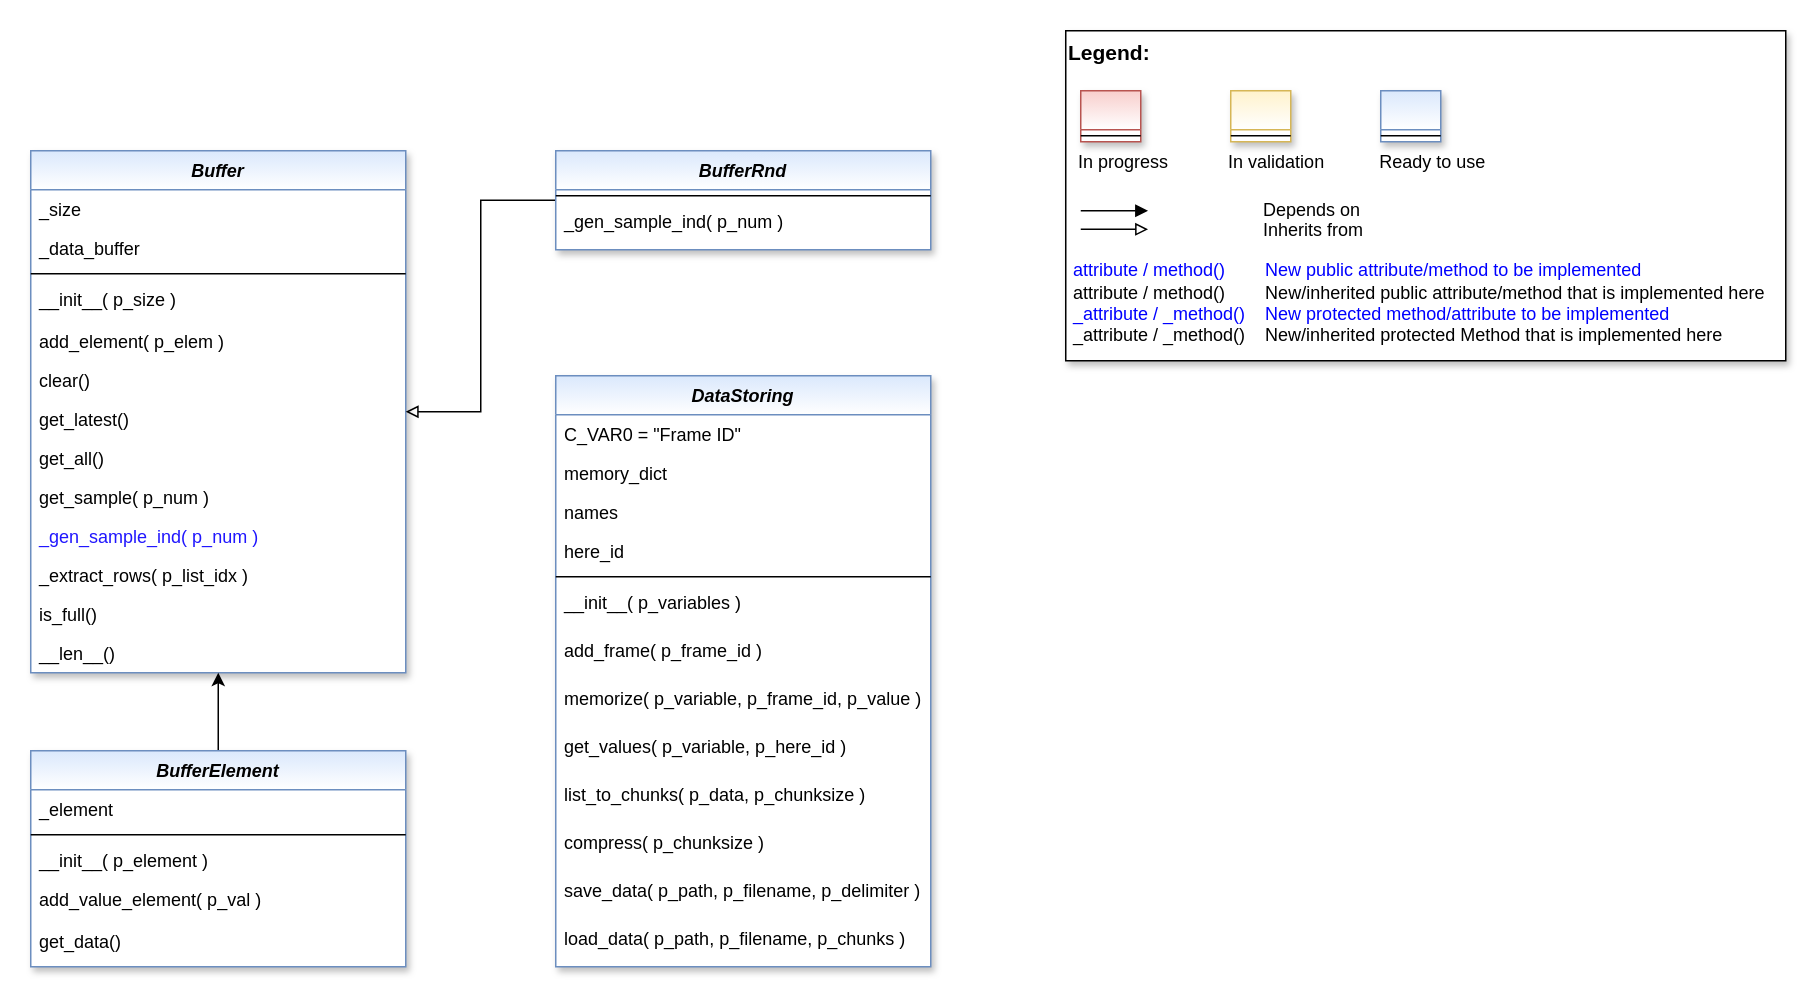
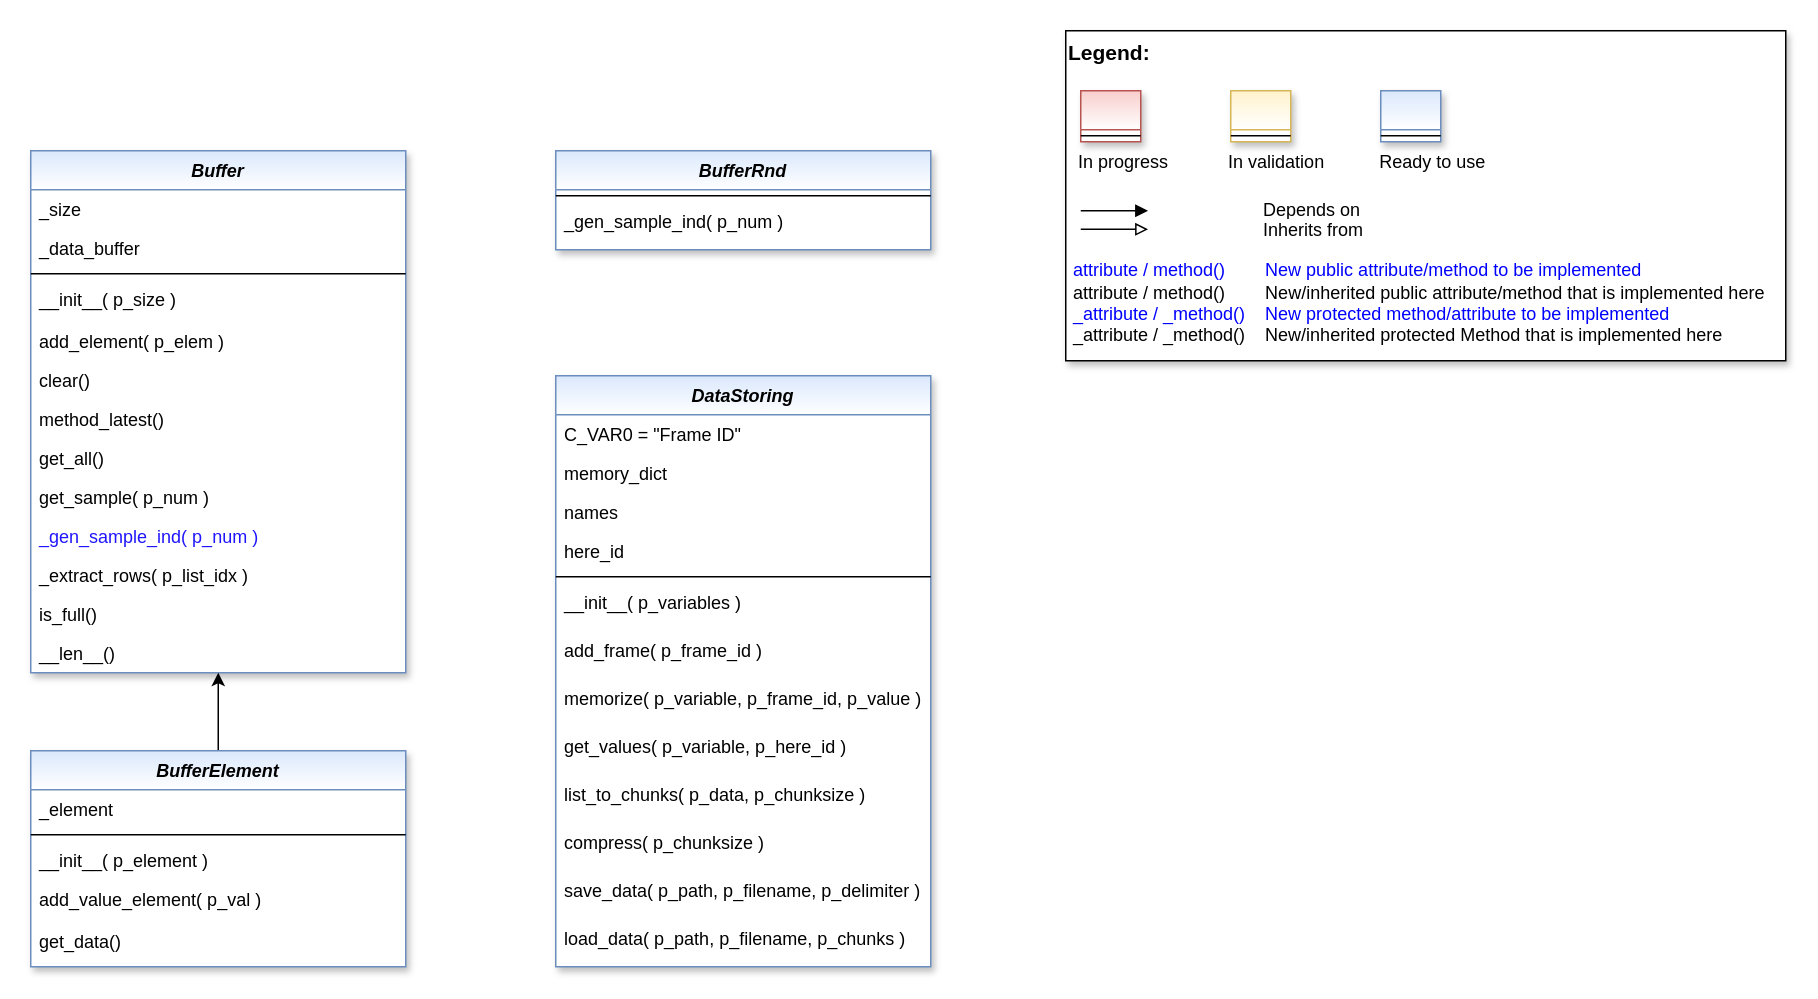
  <mxCell id="0" />
  <mxCell id="1" parent="0" />
  <mxCell id="2" value="DataStoring" style="swimlane;fontStyle=3;align=center;verticalAlign=top;childLayout=stackLayout;horizontal=1;startSize=26;horizontalStack=0;resizeParent=1;resizeLast=0;collapsible=1;marginBottom=0;rounded=0;shadow=1;strokeWidth=1;fillColor=#dae8fc;strokeColor=#6c8ebf;swimlaneFillColor=#ffffff;gradientColor=#ffffff;" parent="1" vertex="1"><mxGeometry x="370" y="250" width="250" height="394" as="geometry"><mxRectangle x="230" y="140" width="160" height="26" as="alternateBounds" /></mxGeometry></mxCell>
  <mxCell id="3" value="C_VAR0 = &quot;Frame ID&quot;" style="text;align=left;verticalAlign=top;spacingLeft=4;spacingRight=4;overflow=hidden;rotatable=0;points=[[0,0.5],[1,0.5]];portConstraint=eastwest;" parent="2" vertex="1"><mxGeometry y="26" width="250" height="26" as="geometry" /></mxCell>
  <mxCell id="4" value="memory_dict" style="text;align=left;verticalAlign=top;spacingLeft=4;spacingRight=4;overflow=hidden;rotatable=0;points=[[0,0.5],[1,0.5]];portConstraint=eastwest;" parent="2" vertex="1"><mxGeometry y="52" width="250" height="26" as="geometry" /></mxCell>
  <mxCell id="5" value="names" style="text;align=left;verticalAlign=top;spacingLeft=4;spacingRight=4;overflow=hidden;rotatable=0;points=[[0,0.5],[1,0.5]];portConstraint=eastwest;" parent="2" vertex="1"><mxGeometry y="78" width="250" height="26" as="geometry" /></mxCell>
  <mxCell id="6" value="here_id" style="text;align=left;verticalAlign=top;spacingLeft=4;spacingRight=4;overflow=hidden;rotatable=0;points=[[0,0.5],[1,0.5]];portConstraint=eastwest;" parent="2" vertex="1"><mxGeometry y="104" width="250" height="26" as="geometry" /></mxCell>
  <mxCell id="7" value="" style="line;html=1;strokeWidth=1;align=left;verticalAlign=middle;spacingTop=-1;spacingLeft=3;spacingRight=3;rotatable=0;labelPosition=right;points=[];portConstraint=eastwest;" parent="2" vertex="1"><mxGeometry y="130" width="250" height="8" as="geometry" /></mxCell>
  <mxCell id="8" value="__init__( p_variables )" style="text;align=left;verticalAlign=top;spacingLeft=4;spacingRight=4;overflow=hidden;rotatable=0;points=[[0,0.5],[1,0.5]];portConstraint=eastwest;fontColor=default;" parent="2" vertex="1"><mxGeometry y="138" width="250" height="32" as="geometry" /></mxCell>
  <mxCell id="9" value="add_frame( p_frame_id )" style="text;align=left;verticalAlign=top;spacingLeft=4;spacingRight=4;overflow=hidden;rotatable=0;points=[[0,0.5],[1,0.5]];portConstraint=eastwest;fontColor=default;" parent="2" vertex="1"><mxGeometry y="170" width="250" height="32" as="geometry" /></mxCell>
  <mxCell id="10" value="memorize( p_variable, p_frame_id, p_value )" style="text;align=left;verticalAlign=top;spacingLeft=4;spacingRight=4;overflow=hidden;rotatable=0;points=[[0,0.5],[1,0.5]];portConstraint=eastwest;fontColor=default;" parent="2" vertex="1"><mxGeometry y="202" width="250" height="32" as="geometry" /></mxCell>
  <mxCell id="11" value="get_values( p_variable, p_here_id )" style="text;align=left;verticalAlign=top;spacingLeft=4;spacingRight=4;overflow=hidden;rotatable=0;points=[[0,0.5],[1,0.5]];portConstraint=eastwest;fontColor=default;" parent="2" vertex="1"><mxGeometry y="234" width="250" height="32" as="geometry" /></mxCell>
  <mxCell id="12" value="list_to_chunks( p_data, p_chunksize )" style="text;align=left;verticalAlign=top;spacingLeft=4;spacingRight=4;overflow=hidden;rotatable=0;points=[[0,0.5],[1,0.5]];portConstraint=eastwest;fontColor=default;" parent="2" vertex="1"><mxGeometry y="266" width="250" height="32" as="geometry" /></mxCell>
  <mxCell id="13" value="compress( p_chunksize )" style="text;align=left;verticalAlign=top;spacingLeft=4;spacingRight=4;overflow=hidden;rotatable=0;points=[[0,0.5],[1,0.5]];portConstraint=eastwest;fontColor=default;" parent="2" vertex="1"><mxGeometry y="298" width="250" height="32" as="geometry" /></mxCell>
  <mxCell id="14" value="save_data( p_path, p_filename, p_delimiter )" style="text;align=left;verticalAlign=top;spacingLeft=4;spacingRight=4;overflow=hidden;rotatable=0;points=[[0,0.5],[1,0.5]];portConstraint=eastwest;fontColor=default;" parent="2" vertex="1"><mxGeometry y="330" width="250" height="32" as="geometry" /></mxCell>
  <mxCell id="15" value="load_data( p_path, p_filename, p_chunks )" style="text;align=left;verticalAlign=top;spacingLeft=4;spacingRight=4;overflow=hidden;rotatable=0;points=[[0,0.5],[1,0.5]];portConstraint=eastwest;fontColor=default;" parent="2" vertex="1"><mxGeometry y="362" width="250" height="32" as="geometry" /></mxCell>
  <mxCell id="16" value="Buffer" style="swimlane;fontStyle=3;align=center;verticalAlign=top;childLayout=stackLayout;horizontal=1;startSize=26;horizontalStack=0;resizeParent=1;resizeLast=0;collapsible=1;marginBottom=0;rounded=0;shadow=1;strokeWidth=1;fillColor=#dae8fc;strokeColor=#6c8ebf;glass=0;swimlaneFillColor=#ffffff;gradientColor=#ffffff;" parent="1" vertex="1"><mxGeometry x="20" y="100" width="250" height="348" as="geometry"><mxRectangle x="230" y="140" width="160" height="26" as="alternateBounds" /></mxGeometry></mxCell>
  <mxCell id="17" value="_size" style="text;align=left;verticalAlign=top;spacingLeft=4;spacingRight=4;overflow=hidden;rotatable=0;points=[[0,0.5],[1,0.5]];portConstraint=eastwest;" parent="16" vertex="1"><mxGeometry y="26" width="250" height="26" as="geometry" /></mxCell>
  <mxCell id="18" value="_data_buffer" style="text;align=left;verticalAlign=top;spacingLeft=4;spacingRight=4;overflow=hidden;rotatable=0;points=[[0,0.5],[1,0.5]];portConstraint=eastwest;" parent="16" vertex="1"><mxGeometry y="52" width="250" height="26" as="geometry" /></mxCell>
  <mxCell id="19" value="" style="line;html=1;strokeWidth=1;align=left;verticalAlign=middle;spacingTop=-1;spacingLeft=3;spacingRight=3;rotatable=0;labelPosition=right;points=[];portConstraint=eastwest;" parent="16" vertex="1"><mxGeometry y="78" width="250" height="8" as="geometry" /></mxCell>
  <mxCell id="20" value="__init__( p_size )" style="text;align=left;verticalAlign=top;spacingLeft=4;spacingRight=4;overflow=hidden;rotatable=0;points=[[0,0.5],[1,0.5]];portConstraint=eastwest;" parent="16" vertex="1"><mxGeometry y="86" width="250" height="28" as="geometry" /></mxCell>
  <mxCell id="21" value="add_element( p_elem )" style="text;align=left;verticalAlign=top;spacingLeft=4;spacingRight=4;overflow=hidden;rotatable=0;points=[[0,0.5],[1,0.5]];portConstraint=eastwest;fontColor=default;" parent="16" vertex="1"><mxGeometry y="114" width="250" height="26" as="geometry" /></mxCell>
  <mxCell id="22" value="clear()" style="text;align=left;verticalAlign=top;spacingLeft=4;spacingRight=4;overflow=hidden;rotatable=0;points=[[0,0.5],[1,0.5]];portConstraint=eastwest;fontColor=default;" parent="16" vertex="1"><mxGeometry y="140" width="250" height="26" as="geometry" /></mxCell>
- <mxCell id="23" value="get_latest()" style="text;align=left;verticalAlign=top;spacingLeft=4;spacingRight=4;overflow=hidden;rotatable=0;points=[[0,0.5],[1,0.5]];portConstraint=eastwest;fontColor=default;" parent="16" vertex="1"><mxGeometry y="166" width="250" height="26" as="geometry" /></mxCell>
+ <mxCell id="23" value="method_latest()" style="text;align=left;verticalAlign=top;spacingLeft=4;spacingRight=4;overflow=hidden;rotatable=0;points=[[0,0.5],[1,0.5]];portConstraint=eastwest;fontColor=default;" parent="16" vertex="1"><mxGeometry y="166" width="250" height="26" as="geometry" /></mxCell>
  <mxCell id="24" value="get_all()" style="text;align=left;verticalAlign=top;spacingLeft=4;spacingRight=4;overflow=hidden;rotatable=0;points=[[0,0.5],[1,0.5]];portConstraint=eastwest;fontColor=default;" parent="16" vertex="1"><mxGeometry y="192" width="250" height="26" as="geometry" /></mxCell>
  <mxCell id="25" value="get_sample( p_num )" style="text;align=left;verticalAlign=top;spacingLeft=4;spacingRight=4;overflow=hidden;rotatable=0;points=[[0,0.5],[1,0.5]];portConstraint=eastwest;fontColor=default;" parent="16" vertex="1"><mxGeometry y="218" width="250" height="26" as="geometry" /></mxCell>
  <mxCell id="26" value="_gen_sample_ind( p_num )" style="text;align=left;verticalAlign=top;spacingLeft=4;spacingRight=4;overflow=hidden;rotatable=0;points=[[0,0.5],[1,0.5]];portConstraint=eastwest;fontColor=#2016fe;" parent="16" vertex="1"><mxGeometry y="244" width="250" height="26" as="geometry" /></mxCell>
  <mxCell id="27" value="_extract_rows( p_list_idx )" style="text;align=left;verticalAlign=top;spacingLeft=4;spacingRight=4;overflow=hidden;rotatable=0;points=[[0,0.5],[1,0.5]];portConstraint=eastwest;fontColor=default;" parent="16" vertex="1"><mxGeometry y="270" width="250" height="26" as="geometry" /></mxCell>
  <mxCell id="28" value="is_full()" style="text;align=left;verticalAlign=top;spacingLeft=4;spacingRight=4;overflow=hidden;rotatable=0;points=[[0,0.5],[1,0.5]];portConstraint=eastwest;fontColor=default;" parent="16" vertex="1"><mxGeometry y="296" width="250" height="26" as="geometry" /></mxCell>
  <mxCell id="29" value="__len__()" style="text;align=left;verticalAlign=top;spacingLeft=4;spacingRight=4;overflow=hidden;rotatable=0;points=[[0,0.5],[1,0.5]];portConstraint=eastwest;fontColor=default;" parent="16" vertex="1"><mxGeometry y="322" width="250" height="26" as="geometry" /></mxCell>
  <mxCell id="30" value="" style="group" parent="1" vertex="1" connectable="0"><mxGeometry x="710" y="20" width="480" height="220" as="geometry" /></mxCell>
  <mxCell id="31" value="&lt;font color=&quot;#000000&quot; size=&quot;1&quot;&gt;&lt;b style=&quot;font-size: 14px&quot;&gt;Legend:&lt;br&gt;&lt;/b&gt;&lt;/font&gt;&lt;br&gt;&lt;br&gt;&lt;br&gt;&lt;font color=&quot;#0000ff&quot; style=&quot;font-size: 6px&quot;&gt;&lt;br&gt;&lt;/font&gt;&lt;span style=&quot;color: rgb(0 , 0 , 0)&quot;&gt;&lt;font style=&quot;font-size: 4px&quot;&gt;&amp;nbsp; &amp;nbsp;&lt;/font&gt;&amp;nbsp;In progress&amp;nbsp; &amp;nbsp; &amp;nbsp; &amp;nbsp; &amp;nbsp; &amp;nbsp; In validation&amp;nbsp; &amp;nbsp; &amp;nbsp; &amp;nbsp; &amp;nbsp; &amp;nbsp;Ready to use&lt;/span&gt;&lt;font color=&quot;#000000&quot;&gt;&amp;nbsp;&lt;br&gt;&lt;/font&gt;&lt;font color=&quot;#0000ff&quot;&gt;&lt;br&gt;&lt;br&gt;&lt;br&gt;&lt;br&gt;&amp;nbsp;attribute / method()&amp;nbsp; &amp;nbsp; &amp;nbsp; &amp;nbsp; New public attribute/method to be implemented&lt;/font&gt;&lt;br&gt;&lt;font color=&quot;#000000&quot;&gt;&amp;nbsp;&lt;/font&gt;&lt;font color=&quot;#000000&quot;&gt;attribute / method()&lt;span&gt;&#09;&lt;/span&gt;&amp;nbsp; &amp;nbsp; &amp;nbsp; &amp;nbsp;New/inherited public attribute/method that is implemented here&lt;br&gt;&lt;/font&gt;&lt;font color=&quot;#0000ff&quot;&gt;&amp;nbsp;_attribute /&amp;nbsp;&lt;/font&gt;&lt;font color=&quot;#0000ff&quot;&gt;_method()&amp;nbsp; &amp;nbsp; New protected method/attribute to be implemented&lt;/font&gt;&lt;br&gt;&lt;font color=&quot;#000000&quot;&gt;&amp;nbsp;_attribute / _method()&amp;nbsp; &amp;nbsp; New/inherited protected Method that is implemented here&lt;br&gt;&lt;/font&gt;&lt;font color=&quot;#000000&quot;&gt;&lt;br&gt;&lt;br&gt;&lt;br&gt;&lt;br&gt;&lt;br&gt;&lt;/font&gt;" style="text;html=1;align=left;verticalAlign=top;whiteSpace=wrap;rounded=0;fontColor=#006600;strokeColor=#000000;shadow=1;fillColor=#ffffff;" parent="30" vertex="1"><mxGeometry width="480" height="220" as="geometry" /></mxCell>
  <mxCell id="32" value="Depends on" style="endArrow=block;html=1;labelPosition=right;verticalLabelPosition=middle;align=left;verticalAlign=middle;endFill=1;fontSize=12;" parent="30" edge="1"><mxGeometry x="-1590" y="-2180" width="50" height="50" as="geometry"><mxPoint x="10.0" y="120.003" as="sourcePoint" /><mxPoint x="54.848" y="120.003" as="targetPoint" /><mxPoint x="98" as="offset" /><Array as="points"><mxPoint x="30" y="120" /></Array></mxGeometry></mxCell>
  <mxCell id="33" value="Inherits from" style="endArrow=block;html=1;labelPosition=right;verticalLabelPosition=middle;align=left;verticalAlign=middle;endFill=0;fontSize=12;" parent="30" edge="1"><mxGeometry x="-1590" y="-2180" width="50" height="50" as="geometry"><mxPoint x="10.0" y="132.385" as="sourcePoint" /><mxPoint x="54.848" y="132.385" as="targetPoint" /><mxPoint x="98" y="1" as="offset" /></mxGeometry></mxCell>
  <mxCell id="34" value="" style="swimlane;fontStyle=3;align=center;verticalAlign=top;childLayout=stackLayout;horizontal=1;startSize=26;horizontalStack=0;resizeParent=1;resizeLast=0;collapsible=1;marginBottom=0;rounded=0;shadow=1;strokeWidth=1;fillColor=#f8cecc;strokeColor=#b85450;gradientColor=#ffffff;swimlaneFillColor=#ffffff;" parent="30" vertex="1"><mxGeometry x="10" y="40" width="40" height="34" as="geometry"><mxRectangle x="230" y="140" width="160" height="26" as="alternateBounds" /></mxGeometry></mxCell>
  <mxCell id="35" value="" style="line;html=1;strokeWidth=1;align=left;verticalAlign=middle;spacingTop=-1;spacingLeft=3;spacingRight=3;rotatable=0;labelPosition=right;points=[];portConstraint=eastwest;" parent="34" vertex="1"><mxGeometry y="26" width="40" height="8" as="geometry" /></mxCell>
  <mxCell id="36" value="" style="swimlane;fontStyle=3;align=center;verticalAlign=top;childLayout=stackLayout;horizontal=1;startSize=26;horizontalStack=0;resizeParent=1;resizeLast=0;collapsible=1;marginBottom=0;rounded=0;shadow=1;strokeWidth=1;fillColor=#fff2cc;strokeColor=#d6b656;gradientColor=#ffffff;swimlaneFillColor=#ffffff;" parent="30" vertex="1"><mxGeometry x="110" y="40" width="40" height="34" as="geometry"><mxRectangle x="230" y="140" width="160" height="26" as="alternateBounds" /></mxGeometry></mxCell>
  <mxCell id="37" value="" style="line;html=1;strokeWidth=1;align=left;verticalAlign=middle;spacingTop=-1;spacingLeft=3;spacingRight=3;rotatable=0;labelPosition=right;points=[];portConstraint=eastwest;" parent="36" vertex="1"><mxGeometry y="26" width="40" height="8" as="geometry" /></mxCell>
  <mxCell id="38" value="" style="swimlane;fontStyle=3;align=center;verticalAlign=top;childLayout=stackLayout;horizontal=1;startSize=26;horizontalStack=0;resizeParent=1;resizeLast=0;collapsible=1;marginBottom=0;rounded=0;shadow=1;strokeWidth=1;fillColor=#dae8fc;strokeColor=#6c8ebf;gradientColor=#ffffff;swimlaneFillColor=#ffffff;" parent="30" vertex="1"><mxGeometry x="210" y="40" width="40" height="34" as="geometry"><mxRectangle x="230" y="140" width="160" height="26" as="alternateBounds" /></mxGeometry></mxCell>
  <mxCell id="39" value="" style="line;html=1;strokeWidth=1;align=left;verticalAlign=middle;spacingTop=-1;spacingLeft=3;spacingRight=3;rotatable=0;labelPosition=right;points=[];portConstraint=eastwest;" parent="38" vertex="1"><mxGeometry y="26" width="40" height="8" as="geometry" /></mxCell>
  <mxCell id="40" style="edgeStyle=orthogonalEdgeStyle;rounded=0;orthogonalLoop=1;jettySize=auto;html=1;" parent="1" source="41" target="16" edge="1"><mxGeometry relative="1" as="geometry" /></mxCell>
  <mxCell id="41" value="BufferElement" style="swimlane;fontStyle=3;align=center;verticalAlign=top;childLayout=stackLayout;horizontal=1;startSize=26;horizontalStack=0;resizeParent=1;resizeLast=0;collapsible=1;marginBottom=0;rounded=0;shadow=1;strokeWidth=1;fillColor=#dae8fc;strokeColor=#6c8ebf;swimlaneFillColor=#ffffff;gradientColor=#ffffff;" parent="1" vertex="1"><mxGeometry x="20" y="500" width="250" height="144" as="geometry"><mxRectangle x="230" y="140" width="160" height="26" as="alternateBounds" /></mxGeometry></mxCell>
  <mxCell id="42" value="_element" style="text;align=left;verticalAlign=top;spacingLeft=4;spacingRight=4;overflow=hidden;rotatable=0;points=[[0,0.5],[1,0.5]];portConstraint=eastwest;" parent="41" vertex="1"><mxGeometry y="26" width="250" height="26" as="geometry" /></mxCell>
  <mxCell id="43" value="" style="line;html=1;strokeWidth=1;align=left;verticalAlign=middle;spacingTop=-1;spacingLeft=3;spacingRight=3;rotatable=0;labelPosition=right;points=[];portConstraint=eastwest;" parent="41" vertex="1"><mxGeometry y="52" width="250" height="8" as="geometry" /></mxCell>
  <mxCell id="44" value="__init__( p_element )" style="text;align=left;verticalAlign=top;spacingLeft=4;spacingRight=4;overflow=hidden;rotatable=0;points=[[0,0.5],[1,0.5]];portConstraint=eastwest;" parent="41" vertex="1"><mxGeometry y="60" width="250" height="26" as="geometry" /></mxCell>
  <mxCell id="45" value="add_value_element( p_val )" style="text;align=left;verticalAlign=top;spacingLeft=4;spacingRight=4;overflow=hidden;rotatable=0;points=[[0,0.5],[1,0.5]];portConstraint=eastwest;fontColor=default;" parent="41" vertex="1"><mxGeometry y="86" width="250" height="28" as="geometry" /></mxCell>
  <mxCell id="46" value="get_data()" style="text;align=left;verticalAlign=top;spacingLeft=4;spacingRight=4;overflow=hidden;rotatable=0;points=[[0,0.5],[1,0.5]];portConstraint=eastwest;fontColor=default;" parent="41" vertex="1"><mxGeometry y="114" width="250" height="30" as="geometry" /></mxCell>
- <mxCell id="47" style="edgeStyle=orthogonalEdgeStyle;rounded=0;orthogonalLoop=1;jettySize=auto;html=1;endArrow=block;endFill=0;" parent="1" source="48" target="16" edge="1"><mxGeometry relative="1" as="geometry" /></mxCell>
  <mxCell id="48" value="BufferRnd" style="swimlane;fontStyle=3;align=center;verticalAlign=top;childLayout=stackLayout;horizontal=1;startSize=26;horizontalStack=0;resizeParent=1;resizeLast=0;collapsible=1;marginBottom=0;rounded=0;shadow=1;strokeWidth=1;fillColor=#dae8fc;strokeColor=#6c8ebf;glass=0;swimlaneFillColor=#ffffff;gradientColor=#ffffff;" parent="1" vertex="1"><mxGeometry x="370" y="100" width="250" height="66" as="geometry"><mxRectangle x="230" y="140" width="160" height="26" as="alternateBounds" /></mxGeometry></mxCell>
  <mxCell id="49" value="" style="line;html=1;strokeWidth=1;align=left;verticalAlign=middle;spacingTop=-1;spacingLeft=3;spacingRight=3;rotatable=0;labelPosition=right;points=[];portConstraint=eastwest;" parent="48" vertex="1"><mxGeometry y="26" width="250" height="8" as="geometry" /></mxCell>
  <mxCell id="50" value="_gen_sample_ind( p_num )" style="text;align=left;verticalAlign=top;spacingLeft=4;spacingRight=4;overflow=hidden;rotatable=0;points=[[0,0.5],[1,0.5]];portConstraint=eastwest;fontColor=default;" parent="48" vertex="1"><mxGeometry y="34" width="250" height="26" as="geometry" /></mxCell>
